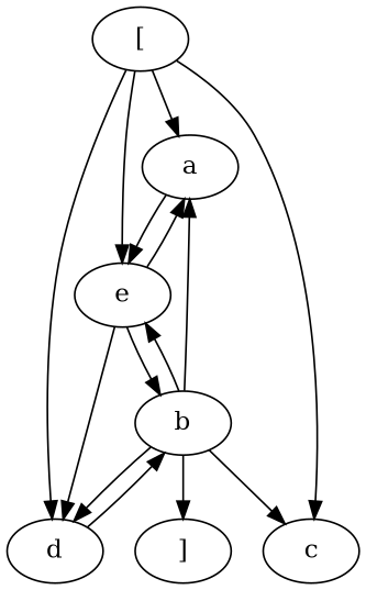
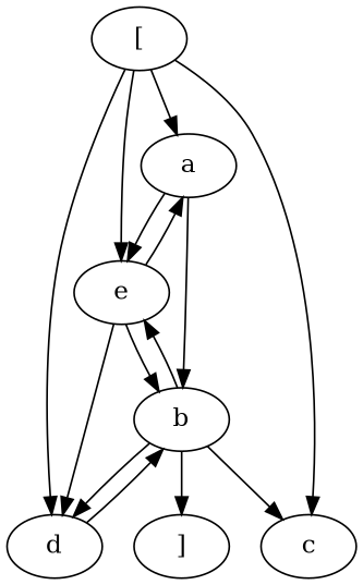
  digraph {
    rankdir=TB
    n1 [label="["]
    n2 [label=a]
    n3 [label=c]
    n4 [label=d]
    n5 [label=e]
    n6 [label=b]
    n7 [label="]"]
    n1 -> n2
    n1 -> n3
    n1 -> n4
    n1 -> n5
    n2 -> n5
    n4 -> n6
    n5 -> n2
    n5 -> n4
    n5 -> n6
-   n6 -> n2
+   n2 -> n6
    n6 -> n3
    n6 -> n4
    n6 -> n5
    n6 -> n7
  }
